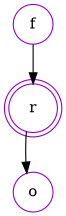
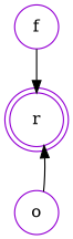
  digraph {
    node [color=darkviolet shape=circle]
    r [shape=doublecircle]
    f
    o
    f -> r
-   r -> o
+   o -> r
  }
